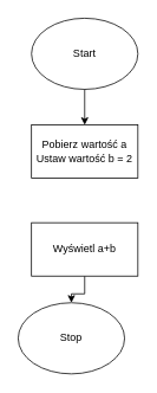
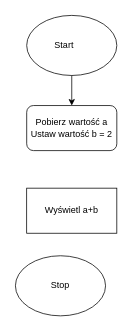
  <mxCell id="0" />
  <mxCell id="1" parent="0" />
  <mxCell id="2" value="" style="ellipse;whiteSpace=wrap;html=1;" vertex="1" parent="1"><mxGeometry x="35" y="20" width="120" height="80" as="geometry" /></mxCell>
- <mxCell id="3" value="Start" style="text;html=1;strokeColor=none;fillColor=none;align=center;verticalAlign=middle;whiteSpace=wrap;rounded=0;" vertex="1" parent="1"><mxGeometry x="65" y="45" width="60" height="30" as="geometry" /></mxCell>
- <mxCell id="4" value="Pobierz wartość a&lt;br&gt;Ustaw wartość b = 2" style="rounded=0;whiteSpace=wrap;html=1;" vertex="1" parent="1"><mxGeometry x="35" y="140" width="120" height="60" as="geometry" /></mxCell>
+ <mxCell id="3" value="Start" style="text;html=1;strokeColor=none;fillColor=none;align=center;verticalAlign=middle;whiteSpace=wrap;rounded=0;" vertex="1" parent="1"><mxGeometry x="55" y="45" width="60" height="30" as="geometry" /></mxCell>
+ <mxCell id="4" value="Pobierz wartość a&lt;br&gt;Ustaw wartość b = 2" style="whiteSpace=wrap;html=1;rounded=1;" vertex="1" parent="1"><mxGeometry x="35" y="140" width="120" height="60" as="geometry" /></mxCell>
  <mxCell id="5" value="" style="endArrow=classic;html=1;rounded=0;entryX=0.5;entryY=0;entryDx=0;entryDy=0;exitX=0.5;exitY=1;exitDx=0;exitDy=0;" edge="1" parent="1" source="2" target="4"><mxGeometry width="50" height="50" relative="1" as="geometry"><mxPoint x="11" y="150" as="sourcePoint" /><mxPoint x="61" y="100" as="targetPoint" /></mxGeometry></mxCell>
- <mxCell id="6" value="" style="edgeStyle=orthogonalEdgeStyle;rounded=0;orthogonalLoop=1;jettySize=auto;html=1;" edge="1" parent="1" source="7" target="8"><mxGeometry relative="1" as="geometry" /></mxCell>
  <mxCell id="7" value="Wyświetl a+b" style="rounded=0;whiteSpace=wrap;html=1;" vertex="1" parent="1"><mxGeometry x="35" y="250" width="120" height="60" as="geometry" /></mxCell>
  <mxCell id="8" value="Stop" style="ellipse;whiteSpace=wrap;html=1;" vertex="1" parent="1"><mxGeometry x="20" y="340" width="120" height="80" as="geometry" /></mxCell>
